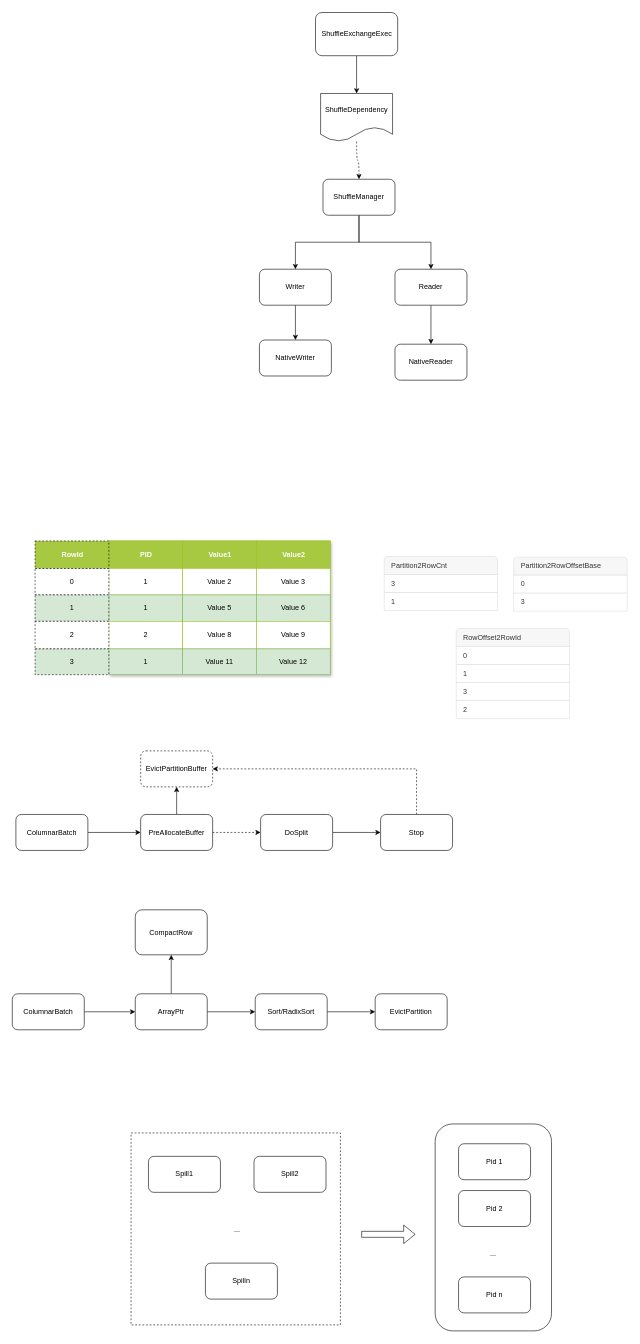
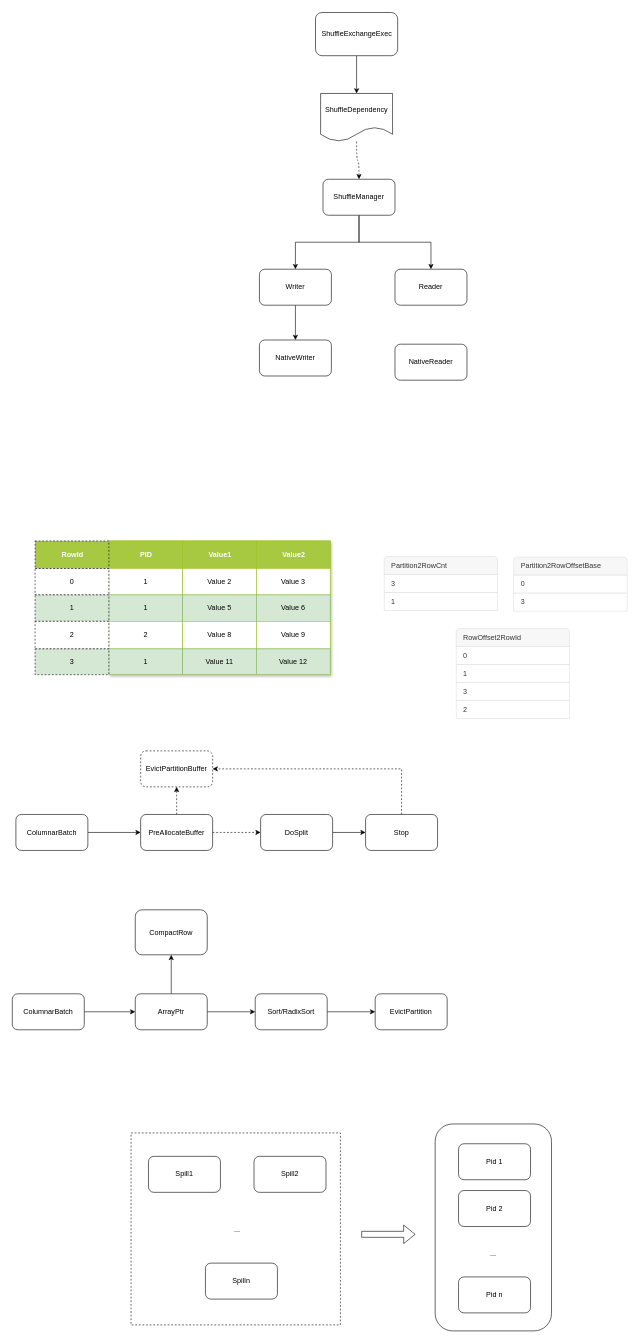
  <mxCell id="0" />
  <mxCell id="1" parent="0" />
  <mxCell id="2" style="edgeStyle=orthogonalEdgeStyle;rounded=0;orthogonalLoop=1;jettySize=auto;html=1;entryX=0.5;entryY=0;entryDx=0;entryDy=0;exitX=0.5;exitY=1;exitDx=0;exitDy=0;" edge="1" parent="1" source="3" target="5"><mxGeometry relative="1" as="geometry" /></mxCell>
  <mxCell id="3" value="ShuffleExchangeExec" style="rounded=1;whiteSpace=wrap;html=1;" vertex="1" parent="1"><mxGeometry x="525.5" y="20" width="137" height="72" as="geometry" /></mxCell>
  <mxCell id="4" style="edgeStyle=orthogonalEdgeStyle;rounded=0;orthogonalLoop=1;jettySize=auto;html=1;dashed=1;curved=1;" edge="1" parent="1" source="5" target="8"><mxGeometry relative="1" as="geometry" /></mxCell>
  <mxCell id="5" value="ShuffleDependency" style="shape=document;whiteSpace=wrap;html=1;boundedLbl=1;" vertex="1" parent="1"><mxGeometry x="534" y="155" width="120" height="80" as="geometry" /></mxCell>
  <mxCell id="6" style="edgeStyle=orthogonalEdgeStyle;rounded=0;orthogonalLoop=1;jettySize=auto;html=1;entryX=0.5;entryY=0;entryDx=0;entryDy=0;" edge="1" parent="1" source="8" target="10"><mxGeometry relative="1" as="geometry" /></mxCell>
  <mxCell id="7" style="edgeStyle=orthogonalEdgeStyle;rounded=0;orthogonalLoop=1;jettySize=auto;html=1;entryX=0.5;entryY=0;entryDx=0;entryDy=0;exitX=0.5;exitY=1;exitDx=0;exitDy=0;" edge="1" parent="1" source="8" target="12"><mxGeometry relative="1" as="geometry" /></mxCell>
  <mxCell id="8" value="ShuffleManager" style="rounded=1;whiteSpace=wrap;html=1;" vertex="1" parent="1"><mxGeometry x="538" y="298" width="120" height="60" as="geometry" /></mxCell>
  <mxCell id="9" style="edgeStyle=orthogonalEdgeStyle;rounded=0;orthogonalLoop=1;jettySize=auto;html=1;entryX=0.5;entryY=0;entryDx=0;entryDy=0;" edge="1" parent="1" source="10" target="13"><mxGeometry relative="1" as="geometry" /></mxCell>
  <mxCell id="10" value="Writer" style="rounded=1;whiteSpace=wrap;html=1;" vertex="1" parent="1"><mxGeometry x="432" y="448" width="120" height="60" as="geometry" /></mxCell>
- <mxCell id="11" style="edgeStyle=orthogonalEdgeStyle;rounded=0;orthogonalLoop=1;jettySize=auto;html=1;entryX=0.5;entryY=0;entryDx=0;entryDy=0;" edge="1" parent="1" source="12" target="14"><mxGeometry relative="1" as="geometry" /></mxCell>
  <mxCell id="12" value="Reader" style="rounded=1;whiteSpace=wrap;html=1;" vertex="1" parent="1"><mxGeometry x="658" y="448" width="120" height="60" as="geometry" /></mxCell>
  <mxCell id="13" value="NativeWriter" style="rounded=1;whiteSpace=wrap;html=1;" vertex="1" parent="1"><mxGeometry x="432" y="566" width="120" height="60" as="geometry" /></mxCell>
  <mxCell id="14" value="NativeReader" style="rounded=1;whiteSpace=wrap;html=1;" vertex="1" parent="1"><mxGeometry x="658" y="573" width="120" height="60" as="geometry" /></mxCell>
  <mxCell id="15" value="Assets" style="childLayout=tableLayout;recursiveResize=0;strokeColor=#98bf21;fillColor=#A7C942;shadow=1;" vertex="1" parent="1"><mxGeometry x="181" y="901" width="369" height="223" as="geometry" /></mxCell>
  <mxCell id="16" style="shape=tableRow;horizontal=0;startSize=0;swimlaneHead=0;swimlaneBody=0;top=0;left=0;bottom=0;right=0;dropTarget=0;collapsible=0;recursiveResize=0;expand=0;fontStyle=0;strokeColor=inherit;fillColor=#ffffff;" vertex="1" parent="15"><mxGeometry width="369" height="46" as="geometry" /></mxCell>
  <mxCell id="17" value="PID" style="connectable=0;recursiveResize=0;strokeColor=inherit;fillColor=#A7C942;align=center;fontStyle=1;fontColor=#FFFFFF;html=1;" vertex="1" parent="16"><mxGeometry width="123" height="46" as="geometry"><mxRectangle width="123" height="46" as="alternateBounds" /></mxGeometry></mxCell>
  <mxCell id="18" value="Value1" style="connectable=0;recursiveResize=0;strokeColor=inherit;fillColor=#A7C942;align=center;fontStyle=1;fontColor=#FFFFFF;html=1;" vertex="1" parent="16"><mxGeometry x="123" width="123" height="46" as="geometry"><mxRectangle width="123" height="46" as="alternateBounds" /></mxGeometry></mxCell>
  <mxCell id="19" value="Value2" style="connectable=0;recursiveResize=0;strokeColor=inherit;fillColor=#A7C942;align=center;fontStyle=1;fontColor=#FFFFFF;html=1;" vertex="1" parent="16"><mxGeometry x="246" width="123" height="46" as="geometry"><mxRectangle width="123" height="46" as="alternateBounds" /></mxGeometry></mxCell>
  <mxCell id="20" value="" style="shape=tableRow;horizontal=0;startSize=0;swimlaneHead=0;swimlaneBody=0;top=0;left=0;bottom=0;right=0;dropTarget=0;collapsible=0;recursiveResize=0;expand=0;fontStyle=0;strokeColor=inherit;fillColor=#ffffff;" vertex="1" parent="15"><mxGeometry y="46" width="369" height="44" as="geometry" /></mxCell>
  <mxCell id="21" value="1" style="connectable=0;recursiveResize=0;strokeColor=inherit;fillColor=inherit;align=center;whiteSpace=wrap;html=1;" vertex="1" parent="20"><mxGeometry width="123" height="44" as="geometry"><mxRectangle width="123" height="44" as="alternateBounds" /></mxGeometry></mxCell>
  <mxCell id="22" value="Value 2" style="connectable=0;recursiveResize=0;strokeColor=inherit;fillColor=inherit;align=center;whiteSpace=wrap;html=1;" vertex="1" parent="20"><mxGeometry x="123" width="123" height="44" as="geometry"><mxRectangle width="123" height="44" as="alternateBounds" /></mxGeometry></mxCell>
  <mxCell id="23" value="Value 3" style="connectable=0;recursiveResize=0;strokeColor=inherit;fillColor=inherit;align=center;whiteSpace=wrap;html=1;" vertex="1" parent="20"><mxGeometry x="246" width="123" height="44" as="geometry"><mxRectangle width="123" height="44" as="alternateBounds" /></mxGeometry></mxCell>
  <mxCell id="24" value="" style="shape=tableRow;horizontal=0;startSize=0;swimlaneHead=0;swimlaneBody=0;top=0;left=0;bottom=0;right=0;dropTarget=0;collapsible=0;recursiveResize=0;expand=0;fontStyle=1;strokeColor=inherit;fillColor=#EAF2D3;" vertex="1" parent="15"><mxGeometry y="90" width="369" height="44" as="geometry" /></mxCell>
  <mxCell id="25" value="1" style="connectable=0;recursiveResize=0;strokeColor=#82b366;fillColor=#d5e8d4;whiteSpace=wrap;html=1;" vertex="1" parent="24"><mxGeometry width="123" height="44" as="geometry"><mxRectangle width="123" height="44" as="alternateBounds" /></mxGeometry></mxCell>
  <mxCell id="26" value="Value 5" style="connectable=0;recursiveResize=0;strokeColor=#82b366;fillColor=#d5e8d4;whiteSpace=wrap;html=1;" vertex="1" parent="24"><mxGeometry x="123" width="123" height="44" as="geometry"><mxRectangle width="123" height="44" as="alternateBounds" /></mxGeometry></mxCell>
  <mxCell id="27" value="Value 6" style="connectable=0;recursiveResize=0;strokeColor=#82b366;fillColor=#d5e8d4;whiteSpace=wrap;html=1;" vertex="1" parent="24"><mxGeometry x="246" width="123" height="44" as="geometry"><mxRectangle width="123" height="44" as="alternateBounds" /></mxGeometry></mxCell>
  <mxCell id="28" value="" style="shape=tableRow;horizontal=0;startSize=0;swimlaneHead=0;swimlaneBody=0;top=0;left=0;bottom=0;right=0;dropTarget=0;collapsible=0;recursiveResize=0;expand=0;fontStyle=0;strokeColor=inherit;fillColor=#ffffff;" vertex="1" parent="15"><mxGeometry y="134" width="369" height="46" as="geometry" /></mxCell>
  <mxCell id="29" value="2" style="connectable=0;recursiveResize=0;strokeColor=inherit;fillColor=inherit;fontStyle=0;align=center;whiteSpace=wrap;html=1;" vertex="1" parent="28"><mxGeometry width="123" height="46" as="geometry"><mxRectangle width="123" height="46" as="alternateBounds" /></mxGeometry></mxCell>
  <mxCell id="30" value="Value 8" style="connectable=0;recursiveResize=0;strokeColor=inherit;fillColor=inherit;fontStyle=0;align=center;whiteSpace=wrap;html=1;" vertex="1" parent="28"><mxGeometry x="123" width="123" height="46" as="geometry"><mxRectangle width="123" height="46" as="alternateBounds" /></mxGeometry></mxCell>
  <mxCell id="31" value="Value 9" style="connectable=0;recursiveResize=0;strokeColor=inherit;fillColor=inherit;fontStyle=0;align=center;whiteSpace=wrap;html=1;" vertex="1" parent="28"><mxGeometry x="246" width="123" height="46" as="geometry"><mxRectangle width="123" height="46" as="alternateBounds" /></mxGeometry></mxCell>
  <mxCell id="32" value="" style="shape=tableRow;horizontal=0;startSize=0;swimlaneHead=0;swimlaneBody=0;top=0;left=0;bottom=0;right=0;dropTarget=0;collapsible=0;recursiveResize=0;expand=0;fontStyle=1;strokeColor=inherit;fillColor=#EAF2D3;" vertex="1" parent="15"><mxGeometry y="180" width="369" height="43" as="geometry" /></mxCell>
  <mxCell id="33" value="1" style="connectable=0;recursiveResize=0;strokeColor=#82b366;fillColor=#d5e8d4;whiteSpace=wrap;html=1;" vertex="1" parent="32"><mxGeometry width="123" height="43" as="geometry"><mxRectangle width="123" height="43" as="alternateBounds" /></mxGeometry></mxCell>
  <mxCell id="34" value="Value 11" style="connectable=0;recursiveResize=0;strokeColor=#82b366;fillColor=#d5e8d4;whiteSpace=wrap;html=1;" vertex="1" parent="32"><mxGeometry x="123" width="123" height="43" as="geometry"><mxRectangle width="123" height="43" as="alternateBounds" /></mxGeometry></mxCell>
  <mxCell id="35" value="Value 12" style="connectable=0;recursiveResize=0;strokeColor=#82b366;fillColor=#d5e8d4;whiteSpace=wrap;html=1;" vertex="1" parent="32"><mxGeometry x="246" width="123" height="43" as="geometry"><mxRectangle width="123" height="43" as="alternateBounds" /></mxGeometry></mxCell>
  <mxCell id="36" value="" style="swimlane;fontStyle=0;childLayout=stackLayout;horizontal=1;startSize=0;horizontalStack=0;resizeParent=1;resizeParentMax=0;resizeLast=0;collapsible=0;marginBottom=0;whiteSpace=wrap;html=1;strokeColor=none;fillColor=none;" vertex="1" parent="1"><mxGeometry x="640" y="927" width="189" height="90" as="geometry" /></mxCell>
  <mxCell id="37" value="Partition2RowCnt" style="text;strokeColor=#DFDFDF;fillColor=#F7F7F7;align=left;verticalAlign=middle;spacingLeft=10;spacingRight=10;overflow=hidden;points=[[0,0.5],[1,0.5]];portConstraint=eastwest;rotatable=0;whiteSpace=wrap;html=1;shape=mxgraph.bootstrap.topButton;rSize=5;fontColor=#333333;" vertex="1" parent="36"><mxGeometry width="189" height="30" as="geometry" /></mxCell>
  <mxCell id="38" value="3" style="text;strokeColor=#DFDFDF;fillColor=#FFFFFF;align=left;verticalAlign=middle;spacingLeft=10;spacingRight=10;overflow=hidden;points=[[0,0.5],[1,0.5]];portConstraint=eastwest;rotatable=0;whiteSpace=wrap;html=1;rSize=5;fontColor=#333333;" vertex="1" parent="36"><mxGeometry y="30" width="189" height="30" as="geometry" /></mxCell>
  <mxCell id="39" value="1" style="text;strokeColor=#DFDFDF;fillColor=#FFFFFF;align=left;verticalAlign=middle;spacingLeft=10;spacingRight=10;overflow=hidden;points=[[0,0.5],[1,0.5]];portConstraint=eastwest;rotatable=0;whiteSpace=wrap;html=1;rSize=5;fontColor=#333333;" vertex="1" parent="36"><mxGeometry y="60" width="189" height="30" as="geometry" /></mxCell>
  <mxCell id="40" value="" style="swimlane;fontStyle=0;childLayout=stackLayout;horizontal=1;startSize=0;horizontalStack=0;resizeParent=1;resizeParentMax=0;resizeLast=0;collapsible=0;marginBottom=0;whiteSpace=wrap;html=1;strokeColor=none;fillColor=none;" vertex="1" parent="1"><mxGeometry x="856" y="928" width="189" height="90" as="geometry" /></mxCell>
  <mxCell id="41" value="Partition2RowOffsetBase" style="text;strokeColor=#DFDFDF;fillColor=#F7F7F7;align=left;verticalAlign=middle;spacingLeft=10;spacingRight=10;overflow=hidden;points=[[0,0.5],[1,0.5]];portConstraint=eastwest;rotatable=0;whiteSpace=wrap;html=1;shape=mxgraph.bootstrap.topButton;rSize=5;fontColor=#333333;" vertex="1" parent="40"><mxGeometry width="189" height="30" as="geometry" /></mxCell>
  <mxCell id="42" value="0" style="text;strokeColor=#DFDFDF;fillColor=#FFFFFF;align=left;verticalAlign=middle;spacingLeft=10;spacingRight=10;overflow=hidden;points=[[0,0.5],[1,0.5]];portConstraint=eastwest;rotatable=0;whiteSpace=wrap;html=1;rSize=5;fontColor=#333333;" vertex="1" parent="40"><mxGeometry y="30" width="189" height="30" as="geometry" /></mxCell>
  <mxCell id="43" value="3" style="text;strokeColor=#DFDFDF;fillColor=#FFFFFF;align=left;verticalAlign=middle;spacingLeft=10;spacingRight=10;overflow=hidden;points=[[0,0.5],[1,0.5]];portConstraint=eastwest;rotatable=0;whiteSpace=wrap;html=1;rSize=5;fontColor=#333333;" vertex="1" parent="40"><mxGeometry y="60" width="189" height="30" as="geometry" /></mxCell>
  <mxCell id="44" value="RowOffset2RowId" style="text;strokeColor=#DFDFDF;fillColor=#F7F7F7;align=left;verticalAlign=middle;spacingLeft=10;spacingRight=10;overflow=hidden;points=[[0,0.5],[1,0.5]];portConstraint=eastwest;rotatable=0;whiteSpace=wrap;html=1;shape=mxgraph.bootstrap.topButton;rSize=5;fontColor=#333333;" vertex="1" parent="1"><mxGeometry x="760" y="1047" width="189" height="30" as="geometry" /></mxCell>
  <mxCell id="45" value="0" style="text;strokeColor=#DFDFDF;fillColor=#FFFFFF;align=left;verticalAlign=middle;spacingLeft=10;spacingRight=10;overflow=hidden;points=[[0,0.5],[1,0.5]];portConstraint=eastwest;rotatable=0;whiteSpace=wrap;html=1;rSize=5;fontColor=#333333;" vertex="1" parent="1"><mxGeometry x="760" y="1077" width="189" height="30" as="geometry" /></mxCell>
  <mxCell id="46" value="1" style="text;strokeColor=#DFDFDF;fillColor=#FFFFFF;align=left;verticalAlign=middle;spacingLeft=10;spacingRight=10;overflow=hidden;points=[[0,0.5],[1,0.5]];portConstraint=eastwest;rotatable=0;whiteSpace=wrap;html=1;rSize=5;fontColor=#333333;" vertex="1" parent="1"><mxGeometry x="760" y="1107" width="189" height="30" as="geometry" /></mxCell>
  <mxCell id="47" value="3" style="text;strokeColor=#DFDFDF;fillColor=#FFFFFF;align=left;verticalAlign=middle;spacingLeft=10;spacingRight=10;overflow=hidden;points=[[0,0.5],[1,0.5]];portConstraint=eastwest;rotatable=0;whiteSpace=wrap;html=1;rSize=5;fontColor=#333333;" vertex="1" parent="1"><mxGeometry x="760" y="1137" width="189" height="30" as="geometry" /></mxCell>
  <mxCell id="48" value="2" style="text;strokeColor=#DFDFDF;fillColor=#FFFFFF;align=left;verticalAlign=middle;spacingLeft=10;spacingRight=10;overflow=hidden;points=[[0,0.5],[1,0.5]];portConstraint=eastwest;rotatable=0;whiteSpace=wrap;html=1;rSize=5;fontColor=#333333;" vertex="1" parent="1"><mxGeometry x="760" y="1167" width="189" height="30" as="geometry" /></mxCell>
  <mxCell id="49" value="RowId" style="connectable=0;recursiveResize=0;strokeColor=#000000;fillColor=#A7C942;align=center;fontStyle=1;fontColor=#FFFFFF;html=1;dashed=1;" vertex="1" parent="1"><mxGeometry x="58" y="901" width="123" height="46" as="geometry"><mxRectangle width="123" height="46" as="alternateBounds" /></mxGeometry></mxCell>
  <mxCell id="50" value="0" style="connectable=0;recursiveResize=0;strokeColor=#000000;fillColor=inherit;align=center;whiteSpace=wrap;html=1;dashed=1;" vertex="1" parent="1"><mxGeometry x="58" y="947" width="123" height="44" as="geometry"><mxRectangle width="123" height="44" as="alternateBounds" /></mxGeometry></mxCell>
  <mxCell id="51" value="1" style="connectable=0;recursiveResize=0;strokeColor=#000000;fillColor=#d5e8d4;whiteSpace=wrap;html=1;dashed=1;" vertex="1" parent="1"><mxGeometry x="58" y="991" width="123" height="44" as="geometry"><mxRectangle width="123" height="44" as="alternateBounds" /></mxGeometry></mxCell>
  <mxCell id="52" value="2" style="connectable=0;recursiveResize=0;strokeColor=#000000;fillColor=inherit;fontStyle=0;align=center;whiteSpace=wrap;html=1;dashed=1;" vertex="1" parent="1"><mxGeometry x="58" y="1035" width="123" height="46" as="geometry"><mxRectangle width="123" height="46" as="alternateBounds" /></mxGeometry></mxCell>
  <mxCell id="53" value="3" style="connectable=0;recursiveResize=0;strokeColor=#000000;fillColor=#d5e8d4;whiteSpace=wrap;html=1;dashed=1;" vertex="1" parent="1"><mxGeometry x="58" y="1081" width="123" height="43" as="geometry"><mxRectangle width="123" height="43" as="alternateBounds" /></mxGeometry></mxCell>
  <mxCell id="54" value="" style="edgeStyle=orthogonalEdgeStyle;rounded=0;orthogonalLoop=1;jettySize=auto;html=1;" edge="1" parent="1" source="55" target="58"><mxGeometry relative="1" as="geometry" /></mxCell>
  <mxCell id="55" value="ColumnarBatch" style="rounded=1;whiteSpace=wrap;html=1;" vertex="1" parent="1"><mxGeometry x="26" y="1357" width="120" height="60" as="geometry" /></mxCell>
- <mxCell id="56" value="" style="edgeStyle=orthogonalEdgeStyle;rounded=0;orthogonalLoop=1;jettySize=auto;html=1;dashed=0;" edge="1" parent="1" source="58" target="59"><mxGeometry relative="1" as="geometry" /></mxCell>
+ <mxCell id="56" value="" style="edgeStyle=orthogonalEdgeStyle;rounded=0;orthogonalLoop=1;jettySize=auto;html=1;dashed=1;" edge="1" parent="1" source="58" target="59"><mxGeometry relative="1" as="geometry" /></mxCell>
  <mxCell id="57" value="" style="edgeStyle=orthogonalEdgeStyle;rounded=0;orthogonalLoop=1;jettySize=auto;html=1;dashed=1;" edge="1" parent="1" source="58" target="61"><mxGeometry relative="1" as="geometry" /></mxCell>
  <mxCell id="58" value="PreAllocateBuffer" style="rounded=1;whiteSpace=wrap;html=1;" vertex="1" parent="1"><mxGeometry x="234" y="1357" width="120" height="60" as="geometry" /></mxCell>
  <mxCell id="59" value="EvictPartitionBuffer" style="whiteSpace=wrap;html=1;rounded=1;dashed=1;" vertex="1" parent="1"><mxGeometry x="234" y="1251" width="120" height="60" as="geometry" /></mxCell>
  <mxCell id="60" value="" style="edgeStyle=orthogonalEdgeStyle;rounded=0;orthogonalLoop=1;jettySize=auto;html=1;" edge="1" parent="1" source="61" target="63"><mxGeometry relative="1" as="geometry" /></mxCell>
  <mxCell id="61" value="DoSplit" style="whiteSpace=wrap;html=1;rounded=1;" vertex="1" parent="1"><mxGeometry x="434" y="1357" width="120" height="60" as="geometry" /></mxCell>
  <mxCell id="62" style="edgeStyle=orthogonalEdgeStyle;rounded=0;orthogonalLoop=1;jettySize=auto;html=1;entryX=1;entryY=0.5;entryDx=0;entryDy=0;exitX=0.5;exitY=0;exitDx=0;exitDy=0;dashed=1;" edge="1" parent="1" source="63" target="59"><mxGeometry relative="1" as="geometry" /></mxCell>
- <mxCell id="63" value="Stop" style="whiteSpace=wrap;html=1;rounded=1;" vertex="1" parent="1"><mxGeometry x="634" y="1357" width="120" height="60" as="geometry" /></mxCell>
+ <mxCell id="63" value="Stop" style="whiteSpace=wrap;html=1;rounded=1;" vertex="1" parent="1"><mxGeometry x="609" y="1357" width="120" height="60" as="geometry" /></mxCell>
  <mxCell id="64" value="" style="edgeStyle=orthogonalEdgeStyle;rounded=0;orthogonalLoop=1;jettySize=auto;html=1;entryX=0;entryY=0.5;entryDx=0;entryDy=0;" edge="1" parent="1" source="65" target="68"><mxGeometry relative="1" as="geometry"><mxPoint x="220" y="1686" as="targetPoint" /></mxGeometry></mxCell>
  <mxCell id="65" value="ColumnarBatch" style="rounded=1;whiteSpace=wrap;html=1;" vertex="1" parent="1"><mxGeometry x="20" y="1656" width="120" height="60" as="geometry" /></mxCell>
  <mxCell id="66" value="" style="edgeStyle=orthogonalEdgeStyle;rounded=0;orthogonalLoop=1;jettySize=auto;html=1;" edge="1" parent="1" source="68" target="69"><mxGeometry relative="1" as="geometry" /></mxCell>
  <mxCell id="67" value="" style="edgeStyle=orthogonalEdgeStyle;rounded=0;orthogonalLoop=1;jettySize=auto;html=1;" edge="1" parent="1" source="68" target="71"><mxGeometry relative="1" as="geometry" /></mxCell>
  <mxCell id="68" value="ArrayPtr" style="rounded=1;whiteSpace=wrap;html=1;" vertex="1" parent="1"><mxGeometry x="225" y="1656" width="120" height="60" as="geometry" /></mxCell>
  <mxCell id="69" value="CompactRow" style="whiteSpace=wrap;html=1;rounded=1;" vertex="1" parent="1"><mxGeometry x="225" y="1516" width="120" height="75" as="geometry" /></mxCell>
  <mxCell id="70" value="" style="edgeStyle=orthogonalEdgeStyle;rounded=0;orthogonalLoop=1;jettySize=auto;html=1;" edge="1" parent="1" source="71" target="72"><mxGeometry relative="1" as="geometry" /></mxCell>
  <mxCell id="71" value="Sort/RadixSort" style="whiteSpace=wrap;html=1;rounded=1;" vertex="1" parent="1"><mxGeometry x="425" y="1656" width="120" height="60" as="geometry" /></mxCell>
  <mxCell id="72" value="EvictPartition" style="whiteSpace=wrap;html=1;rounded=1;" vertex="1" parent="1"><mxGeometry x="625" y="1656" width="120" height="60" as="geometry" /></mxCell>
  <mxCell id="73" value="" style="rounded=0;whiteSpace=wrap;html=1;dashed=1;" vertex="1" parent="1"><mxGeometry x="218" y="1888" width="349" height="320" as="geometry" /></mxCell>
  <mxCell id="74" value="Spill1" style="rounded=1;whiteSpace=wrap;html=1;" vertex="1" parent="1"><mxGeometry x="247" y="1927" width="120" height="60" as="geometry" /></mxCell>
  <mxCell id="75" value="Spill2" style="rounded=1;whiteSpace=wrap;html=1;" vertex="1" parent="1"><mxGeometry x="423" y="1927" width="120" height="60" as="geometry" /></mxCell>
  <mxCell id="76" value="Spilln" style="rounded=1;whiteSpace=wrap;html=1;" vertex="1" parent="1"><mxGeometry x="342" y="2105" width="120" height="60" as="geometry" /></mxCell>
  <mxCell id="77" value="..." style="text;html=1;align=center;verticalAlign=middle;whiteSpace=wrap;rounded=0;" vertex="1" parent="1"><mxGeometry x="365" y="2034" width="60" height="30" as="geometry" /></mxCell>
  <mxCell id="78" value="" style="rounded=1;whiteSpace=wrap;html=1;" vertex="1" parent="1"><mxGeometry x="725" y="1873" width="194" height="345" as="geometry" /></mxCell>
  <mxCell id="79" value="Pid 1" style="rounded=1;whiteSpace=wrap;html=1;" vertex="1" parent="1"><mxGeometry x="764" y="1906" width="120" height="60" as="geometry" /></mxCell>
  <mxCell id="80" value="Pid 2" style="rounded=1;whiteSpace=wrap;html=1;" vertex="1" parent="1"><mxGeometry x="764" y="1984" width="120" height="60" as="geometry" /></mxCell>
  <mxCell id="81" value="..." style="text;html=1;align=center;verticalAlign=middle;whiteSpace=wrap;rounded=0;" vertex="1" parent="1"><mxGeometry x="792" y="2075" width="60" height="30" as="geometry" /></mxCell>
  <mxCell id="82" value="Pid n" style="rounded=1;whiteSpace=wrap;html=1;" vertex="1" parent="1"><mxGeometry x="764" y="2128" width="120" height="60" as="geometry" /></mxCell>
  <mxCell id="83" value="" style="shape=flexArrow;endArrow=classic;html=1;rounded=0;" edge="1" parent="1"><mxGeometry width="50" height="50" relative="1" as="geometry"><mxPoint x="602" y="2057" as="sourcePoint" /><mxPoint x="692" y="2057" as="targetPoint" /></mxGeometry></mxCell>
